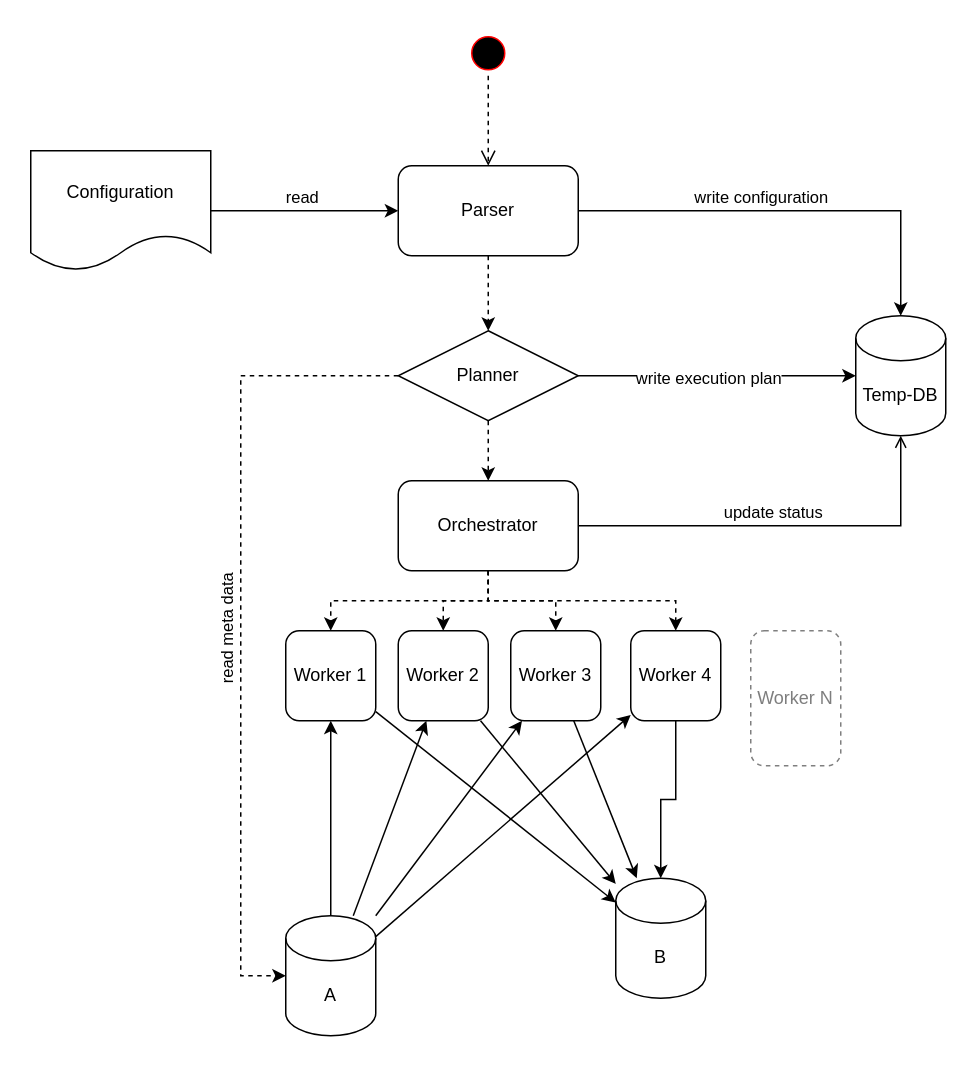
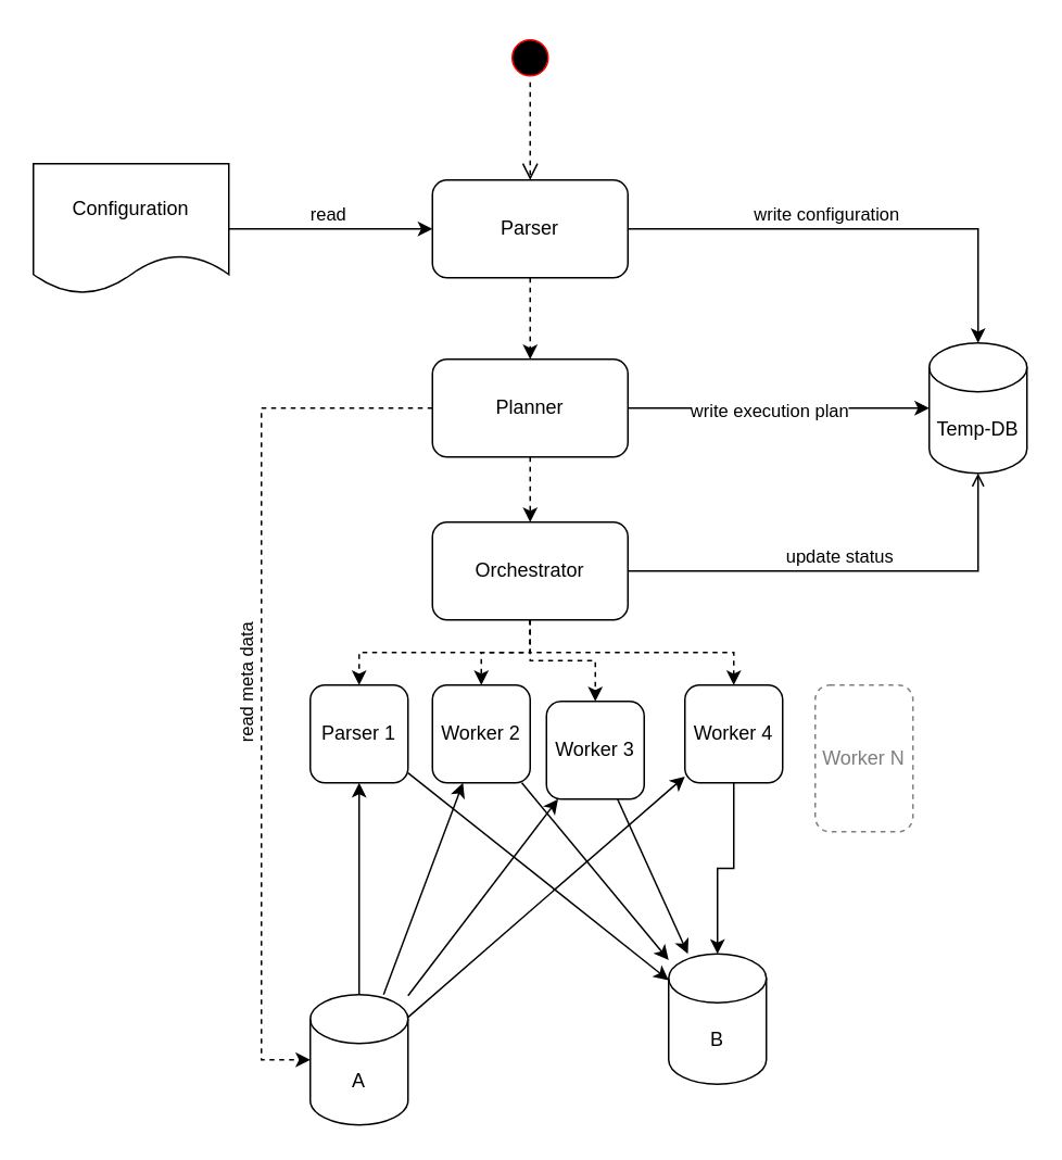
  <mxCell id="0" />
  <mxCell id="1" parent="0" />
  <mxCell id="2" style="rounded=0;orthogonalLoop=1;jettySize=auto;html=1;" parent="1" source="5" target="31" edge="1"><mxGeometry relative="1" as="geometry" /></mxCell>
  <mxCell id="3" style="rounded=0;orthogonalLoop=1;jettySize=auto;html=1;" parent="1" source="5" target="33" edge="1"><mxGeometry relative="1" as="geometry" /></mxCell>
  <mxCell id="4" style="rounded=0;orthogonalLoop=1;jettySize=auto;html=1;" parent="1" source="5" target="35" edge="1"><mxGeometry relative="1" as="geometry" /></mxCell>
  <mxCell id="5" value="A" style="shape=cylinder3;whiteSpace=wrap;html=1;boundedLbl=1;backgroundOutline=1;size=15;" parent="1" vertex="1"><mxGeometry x="190" y="610" width="60" height="80" as="geometry" /></mxCell>
  <mxCell id="6" value="B" style="shape=cylinder3;whiteSpace=wrap;html=1;boundedLbl=1;backgroundOutline=1;size=15;" parent="1" vertex="1"><mxGeometry x="410" y="585" width="60" height="80" as="geometry" /></mxCell>
  <mxCell id="7" style="edgeStyle=orthogonalEdgeStyle;rounded=0;orthogonalLoop=1;jettySize=auto;html=1;" parent="1" source="9" target="13" edge="1"><mxGeometry relative="1" as="geometry" /></mxCell>
  <mxCell id="8" value="read" style="edgeLabel;html=1;align=center;verticalAlign=middle;resizable=0;points=[];" parent="7" vertex="1" connectable="0"><mxGeometry x="0.2" y="-3" relative="1" as="geometry"><mxPoint x="-15" y="-13" as="offset" /></mxGeometry></mxCell>
  <mxCell id="9" value="Configuration" style="shape=document;whiteSpace=wrap;html=1;boundedLbl=1;" parent="1" vertex="1"><mxGeometry x="20" y="100" width="120" height="80" as="geometry" /></mxCell>
  <mxCell id="10" style="edgeStyle=orthogonalEdgeStyle;rounded=0;orthogonalLoop=1;jettySize=auto;html=1;" parent="1" source="13" target="39" edge="1"><mxGeometry relative="1" as="geometry"><mxPoint x="600" y="210" as="targetPoint" /></mxGeometry></mxCell>
  <mxCell id="11" value="write configuration" style="edgeLabel;html=1;align=center;verticalAlign=middle;resizable=0;points=[];" parent="10" vertex="1" connectable="0"><mxGeometry x="-0.132" y="-3" relative="1" as="geometry"><mxPoint x="-3" y="-13" as="offset" /></mxGeometry></mxCell>
  <mxCell id="12" style="edgeStyle=orthogonalEdgeStyle;rounded=0;orthogonalLoop=1;jettySize=auto;html=1;dashed=1;" parent="1" source="13" target="19" edge="1"><mxGeometry relative="1" as="geometry" /></mxCell>
  <mxCell id="13" value="Parser" style="rounded=1;whiteSpace=wrap;html=1;" parent="1" vertex="1"><mxGeometry x="265" y="110" width="120" height="60" as="geometry" /></mxCell>
  <mxCell id="14" style="edgeStyle=orthogonalEdgeStyle;rounded=0;orthogonalLoop=1;jettySize=auto;html=1;" parent="1" source="19" target="39" edge="1"><mxGeometry relative="1" as="geometry"><mxPoint x="540" y="250" as="targetPoint" /></mxGeometry></mxCell>
  <mxCell id="15" value="write execution plan" style="edgeLabel;html=1;align=center;verticalAlign=middle;resizable=0;points=[];" parent="14" vertex="1" connectable="0"><mxGeometry x="-0.071" y="-1" relative="1" as="geometry"><mxPoint as="offset" /></mxGeometry></mxCell>
  <mxCell id="16" style="edgeStyle=orthogonalEdgeStyle;rounded=0;orthogonalLoop=1;jettySize=auto;html=1;dashed=1;" parent="1" source="19" target="26" edge="1"><mxGeometry relative="1" as="geometry" /></mxCell>
  <mxCell id="17" style="edgeStyle=orthogonalEdgeStyle;rounded=0;orthogonalLoop=1;jettySize=auto;html=1;dashed=1;" parent="1" source="19" target="5" edge="1"><mxGeometry relative="1" as="geometry"><Array as="points"><mxPoint x="160" y="250" /><mxPoint x="160" y="650" /></Array></mxGeometry></mxCell>
  <mxCell id="18" value="read meta data" style="edgeLabel;html=1;align=center;verticalAlign=middle;resizable=0;points=[];rotation=270;" parent="17" vertex="1" connectable="0"><mxGeometry x="0.032" y="1" relative="1" as="geometry"><mxPoint x="-11" y="-1" as="offset" /></mxGeometry></mxCell>
- <mxCell id="19" value="Planner" style="rhombus;whiteSpace=wrap;html=1;" parent="1" vertex="1"><mxGeometry x="265" y="220" width="120" height="60" as="geometry" /></mxCell>
+ <mxCell id="19" value="Planner" style="rounded=1;whiteSpace=wrap;html=1;" parent="1" vertex="1"><mxGeometry x="265" y="220" width="120" height="60" as="geometry" /></mxCell>
  <mxCell id="20" style="edgeStyle=orthogonalEdgeStyle;rounded=0;orthogonalLoop=1;jettySize=auto;html=1;startArrow=none;startFill=0;endArrow=open;" parent="1" source="26" target="39" edge="1"><mxGeometry relative="1" as="geometry"><mxPoint x="600" y="290" as="targetPoint" /></mxGeometry></mxCell>
  <mxCell id="21" value="update status" style="edgeLabel;html=1;align=center;verticalAlign=middle;resizable=0;points=[];" parent="20" vertex="1" connectable="0"><mxGeometry x="-0.062" y="-2" relative="1" as="geometry"><mxPoint y="-12" as="offset" /></mxGeometry></mxCell>
  <mxCell id="22" style="edgeStyle=orthogonalEdgeStyle;rounded=0;orthogonalLoop=1;jettySize=auto;html=1;dashed=1;" parent="1" source="26" target="29" edge="1"><mxGeometry relative="1" as="geometry"><Array as="points"><mxPoint x="325" y="400" /><mxPoint x="220" y="400" /></Array></mxGeometry></mxCell>
  <mxCell id="23" style="edgeStyle=orthogonalEdgeStyle;rounded=0;orthogonalLoop=1;jettySize=auto;html=1;dashed=1;" parent="1" source="26" target="31" edge="1"><mxGeometry relative="1" as="geometry" /></mxCell>
  <mxCell id="24" style="edgeStyle=orthogonalEdgeStyle;rounded=0;orthogonalLoop=1;jettySize=auto;html=1;dashed=1;" parent="1" source="26" target="33" edge="1"><mxGeometry relative="1" as="geometry" /></mxCell>
  <mxCell id="25" style="edgeStyle=orthogonalEdgeStyle;rounded=0;orthogonalLoop=1;jettySize=auto;html=1;dashed=1;" parent="1" source="26" target="35" edge="1"><mxGeometry relative="1" as="geometry"><Array as="points"><mxPoint x="325" y="400" /><mxPoint x="450" y="400" /></Array></mxGeometry></mxCell>
  <mxCell id="26" value="Orchestrator" style="rounded=1;whiteSpace=wrap;html=1;" parent="1" vertex="1"><mxGeometry x="265" y="320" width="120" height="60" as="geometry" /></mxCell>
  <mxCell id="27" style="rounded=0;orthogonalLoop=1;jettySize=auto;html=1;startArrow=classic;startFill=1;endArrow=none;endFill=0;" parent="1" source="29" target="5" edge="1"><mxGeometry relative="1" as="geometry" /></mxCell>
  <mxCell id="28" style="rounded=0;orthogonalLoop=1;jettySize=auto;html=1;" parent="1" source="29" target="6" edge="1"><mxGeometry relative="1" as="geometry" /></mxCell>
- <mxCell id="29" value="Worker 1" style="rounded=1;whiteSpace=wrap;html=1;" parent="1" vertex="1"><mxGeometry x="190" y="420" width="60" height="60" as="geometry" /></mxCell>
+ <mxCell id="29" value="Parser 1" style="rounded=1;whiteSpace=wrap;html=1;" parent="1" vertex="1"><mxGeometry x="190" y="420" width="60" height="60" as="geometry" /></mxCell>
  <mxCell id="30" style="rounded=0;orthogonalLoop=1;jettySize=auto;html=1;" parent="1" source="31" target="6" edge="1"><mxGeometry relative="1" as="geometry" /></mxCell>
  <mxCell id="31" value="Worker 2" style="rounded=1;whiteSpace=wrap;html=1;" parent="1" vertex="1"><mxGeometry x="265" y="420" width="60" height="60" as="geometry" /></mxCell>
  <mxCell id="32" style="rounded=0;orthogonalLoop=1;jettySize=auto;html=1;" parent="1" source="33" target="6" edge="1"><mxGeometry relative="1" as="geometry" /></mxCell>
- <mxCell id="33" value="Worker 3" style="rounded=1;whiteSpace=wrap;html=1;" parent="1" vertex="1"><mxGeometry x="340" y="420" width="60" height="60" as="geometry" /></mxCell>
+ <mxCell id="33" value="Worker 3" style="rounded=1;whiteSpace=wrap;html=1;" parent="1" vertex="1"><mxGeometry x="335" y="430" width="60" height="60" as="geometry" /></mxCell>
  <mxCell id="34" style="edgeStyle=orthogonalEdgeStyle;rounded=0;orthogonalLoop=1;jettySize=auto;html=1;" parent="1" source="35" target="6" edge="1"><mxGeometry relative="1" as="geometry" /></mxCell>
  <mxCell id="35" value="Worker 4" style="rounded=1;whiteSpace=wrap;html=1;" parent="1" vertex="1"><mxGeometry x="420" y="420" width="60" height="60" as="geometry" /></mxCell>
  <mxCell id="36" value="Worker N" style="rounded=1;whiteSpace=wrap;html=1;dashed=1;opacity=50;textOpacity=50;" parent="1" vertex="1"><mxGeometry x="500" y="420" width="60" height="90" as="geometry" /></mxCell>
  <mxCell id="37" value="" style="ellipse;html=1;shape=startState;fillColor=#000000;strokeColor=#ff0000;" parent="1" vertex="1"><mxGeometry x="310" y="20" width="30" height="30" as="geometry" /></mxCell>
  <mxCell id="38" value="" style="edgeStyle=orthogonalEdgeStyle;html=1;verticalAlign=bottom;endArrow=open;endSize=8;strokeColor=#000000;rounded=0;dashed=1;" parent="1" source="37" target="13" edge="1"><mxGeometry relative="1" as="geometry"><mxPoint x="325" y="110" as="targetPoint" /></mxGeometry></mxCell>
  <mxCell id="39" value="Temp-DB" style="shape=cylinder3;whiteSpace=wrap;html=1;boundedLbl=1;backgroundOutline=1;size=15;" vertex="1" parent="1"><mxGeometry x="570" y="210" width="60" height="80" as="geometry" /></mxCell>
